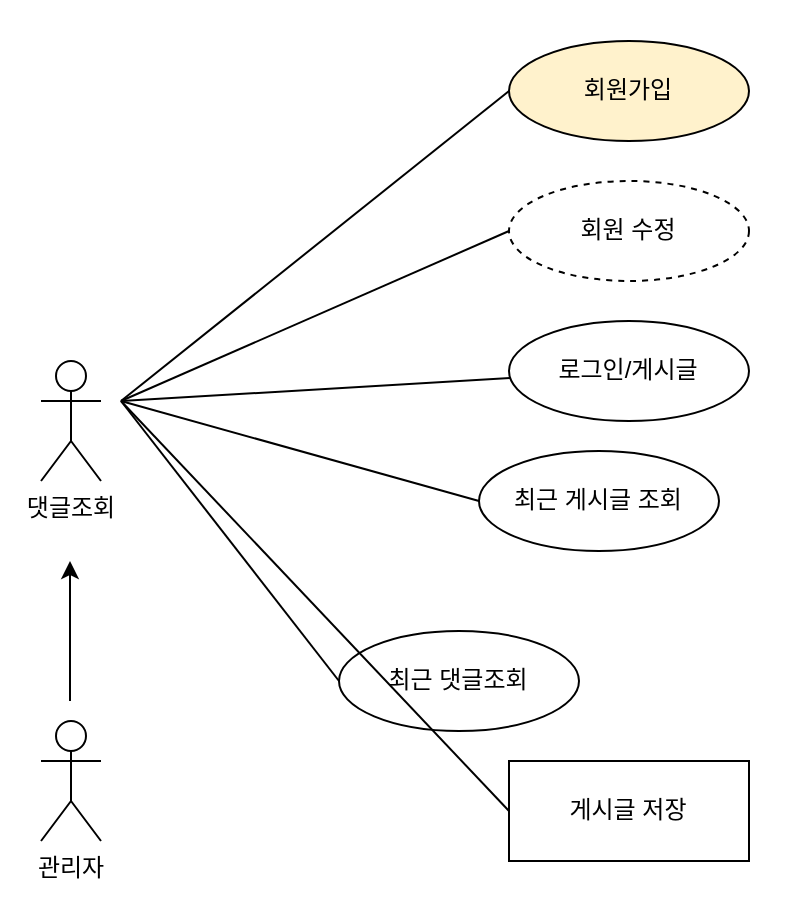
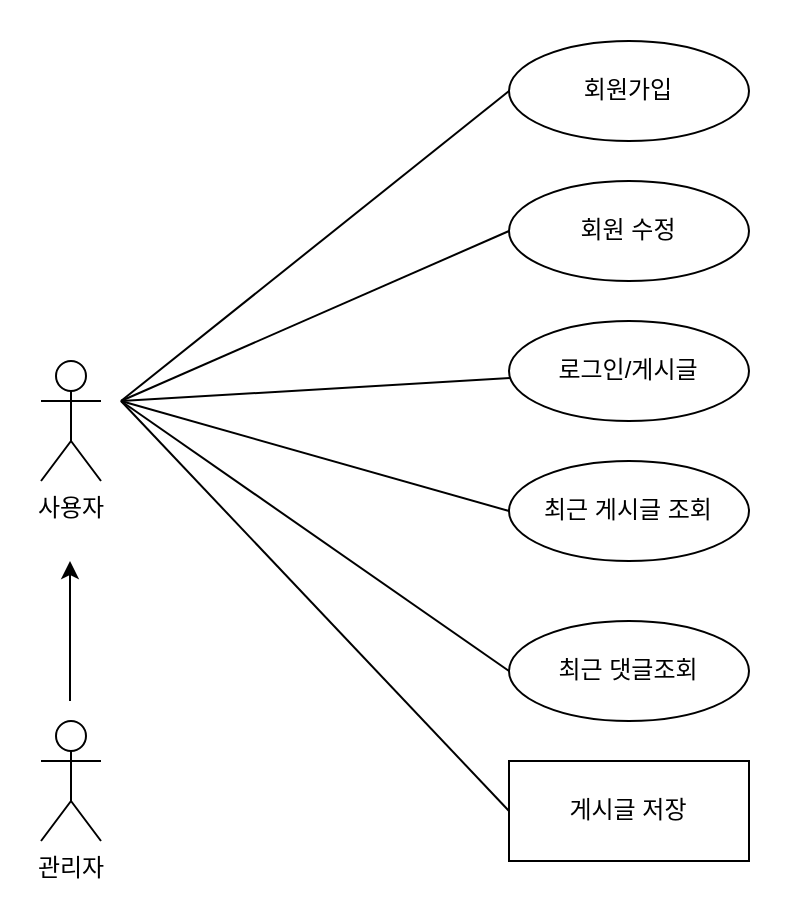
  <mxCell id="0" />
  <mxCell id="1" parent="0" />
- <mxCell id="2" value="댓글조회&lt;div&gt;&lt;br&gt;&lt;/div&gt;" style="shape=umlActor;verticalLabelPosition=bottom;verticalAlign=top;html=1;outlineConnect=0;" vertex="1" parent="1"><mxGeometry x="20" y="180" width="30" height="60" as="geometry" /></mxCell>
- <mxCell id="3" value="회원가입" style="ellipse;whiteSpace=wrap;html=1;fillColor=#fff2cc;" vertex="1" parent="1"><mxGeometry x="254" y="20" width="120" height="50" as="geometry" /></mxCell>
+ <mxCell id="2" value="사용자&lt;div&gt;&lt;br&gt;&lt;/div&gt;" style="shape=umlActor;verticalLabelPosition=bottom;verticalAlign=top;html=1;outlineConnect=0;" vertex="1" parent="1"><mxGeometry x="20" y="180" width="30" height="60" as="geometry" /></mxCell>
+ <mxCell id="3" value="회원가입" style="ellipse;whiteSpace=wrap;html=1;" vertex="1" parent="1"><mxGeometry x="254" y="20" width="120" height="50" as="geometry" /></mxCell>
  <mxCell id="4" value="로그인/게시글" style="ellipse;whiteSpace=wrap;html=1;" vertex="1" parent="1"><mxGeometry x="254" y="160" width="120" height="50" as="geometry" /></mxCell>
- <mxCell id="5" value="회원 수정" style="ellipse;whiteSpace=wrap;html=1;dashed=1;" vertex="1" parent="1"><mxGeometry x="254" y="90" width="120" height="50" as="geometry" /></mxCell>
- <mxCell id="6" value="최근 게시글 조회" style="ellipse;whiteSpace=wrap;html=1;" vertex="1" parent="1"><mxGeometry x="239" y="225" width="120" height="50" as="geometry" /></mxCell>
- <mxCell id="7" value="최근 댓글조회" style="ellipse;whiteSpace=wrap;html=1;" vertex="1" parent="1"><mxGeometry x="169" y="315" width="120" height="50" as="geometry" /></mxCell>
+ <mxCell id="5" value="회원 수정" style="ellipse;whiteSpace=wrap;html=1;" vertex="1" parent="1"><mxGeometry x="254" y="90" width="120" height="50" as="geometry" /></mxCell>
+ <mxCell id="6" value="최근 게시글 조회" style="ellipse;whiteSpace=wrap;html=1;" vertex="1" parent="1"><mxGeometry x="254" y="230" width="120" height="50" as="geometry" /></mxCell>
+ <mxCell id="7" value="최근 댓글조회" style="ellipse;whiteSpace=wrap;html=1;" vertex="1" parent="1"><mxGeometry x="254" y="310" width="120" height="50" as="geometry" /></mxCell>
  <mxCell id="8" value="게시글 저장" style="whiteSpace=wrap;html=1;rounded=0;" vertex="1" parent="1"><mxGeometry x="254" y="380" width="120" height="50" as="geometry" /></mxCell>
  <mxCell id="9" value="" style="endArrow=none;html=1;rounded=0;entryX=0;entryY=0.5;entryDx=0;entryDy=0;" edge="1" parent="1" target="3"><mxGeometry width="50" height="50" relative="1" as="geometry"><mxPoint x="60" y="200" as="sourcePoint" /><mxPoint x="250" y="40" as="targetPoint" /></mxGeometry></mxCell>
  <mxCell id="10" value="" style="endArrow=none;html=1;rounded=0;entryX=0;entryY=0.5;entryDx=0;entryDy=0;" edge="1" parent="1" target="5"><mxGeometry width="50" height="50" relative="1" as="geometry"><mxPoint x="60" y="200" as="sourcePoint" /><mxPoint x="110" y="150" as="targetPoint" /></mxGeometry></mxCell>
  <mxCell id="11" value="" style="endArrow=none;html=1;rounded=0;" edge="1" parent="1" target="4"><mxGeometry width="50" height="50" relative="1" as="geometry"><mxPoint x="60" y="200" as="sourcePoint" /><mxPoint x="110" y="150" as="targetPoint" /></mxGeometry></mxCell>
  <mxCell id="12" value="" style="endArrow=none;html=1;rounded=0;entryX=0;entryY=0.5;entryDx=0;entryDy=0;" edge="1" parent="1" target="6"><mxGeometry width="50" height="50" relative="1" as="geometry"><mxPoint x="60" y="200" as="sourcePoint" /><mxPoint x="110" y="150" as="targetPoint" /></mxGeometry></mxCell>
  <mxCell id="13" value="" style="endArrow=none;html=1;rounded=0;entryX=0;entryY=0.5;entryDx=0;entryDy=0;" edge="1" parent="1" target="7"><mxGeometry width="50" height="50" relative="1" as="geometry"><mxPoint x="60" y="200" as="sourcePoint" /><mxPoint x="110" y="150" as="targetPoint" /></mxGeometry></mxCell>
  <mxCell id="14" value="관리자" style="shape=umlActor;verticalLabelPosition=bottom;verticalAlign=top;html=1;outlineConnect=0;" vertex="1" parent="1"><mxGeometry x="20" y="360" width="30" height="60" as="geometry" /></mxCell>
  <mxCell id="15" value="" style="endArrow=classic;html=1;rounded=0;" edge="1" parent="1"><mxGeometry width="50" height="50" relative="1" as="geometry"><mxPoint x="34.5" y="350" as="sourcePoint" /><mxPoint x="34.5" y="280" as="targetPoint" /></mxGeometry></mxCell>
  <mxCell id="16" value="" style="endArrow=none;html=1;rounded=0;entryX=0;entryY=0.5;entryDx=0;entryDy=0;" edge="1" parent="1" target="8"><mxGeometry width="50" height="50" relative="1" as="geometry"><mxPoint x="60" y="200" as="sourcePoint" /><mxPoint x="110" y="150" as="targetPoint" /></mxGeometry></mxCell>
